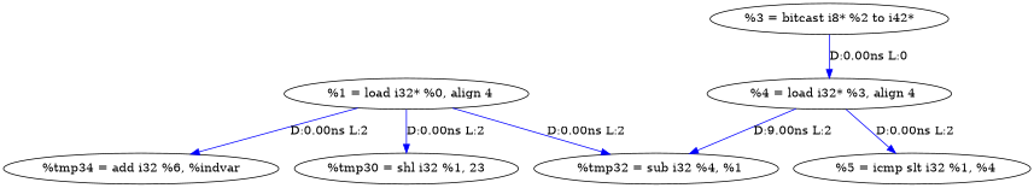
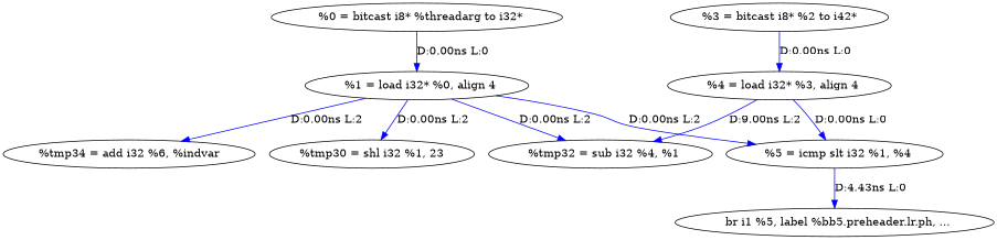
  digraph {
    edge [color=blue]
    n1 [label="  %1 = load i32* %0, align 4"]
    n2 [label="%tmp34 = add i32 %6, %indvar"]
    n3 [label="%tmp30 = shl i32 %1, 23"]
    n4 [label="  %tmp32 = sub i32 %4, %1"]
    n5 [label="  %5 = icmp slt i32 %1, %4"]
+   n6 [label="  br i1 %5, label %bb5.preheader.lr.ph, ..."]
+   n7 [label="  %0 = bitcast i8* %threadarg to i32*"]
    n8 [label="%3 = bitcast i8* %2 to i42*"]
    n9 [label="  %4 = load i32* %3, align 4"]
    n1 -> n2 [label="D:0.00ns L:2"]
    n1 -> n3 [label="D:0.00ns L:2"]
    n1 -> n4 [label="D:0.00ns L:2"]
+   n1 -> n5 [label="D:0.00ns L:2"]
+   n5 -> n6 [label="D:4.43ns L:0"]
+   n7 -> n1 [label="D:0.00ns L:0"]
    n8 -> n9 [label="D:0.00ns L:0"]
    n9 -> n4 [label="D:9.00ns L:2"]
-   n9 -> n5 [label="D:0.00ns L:2"]
+   n9 -> n5 [label="D:0.00ns L:0"]
  }
